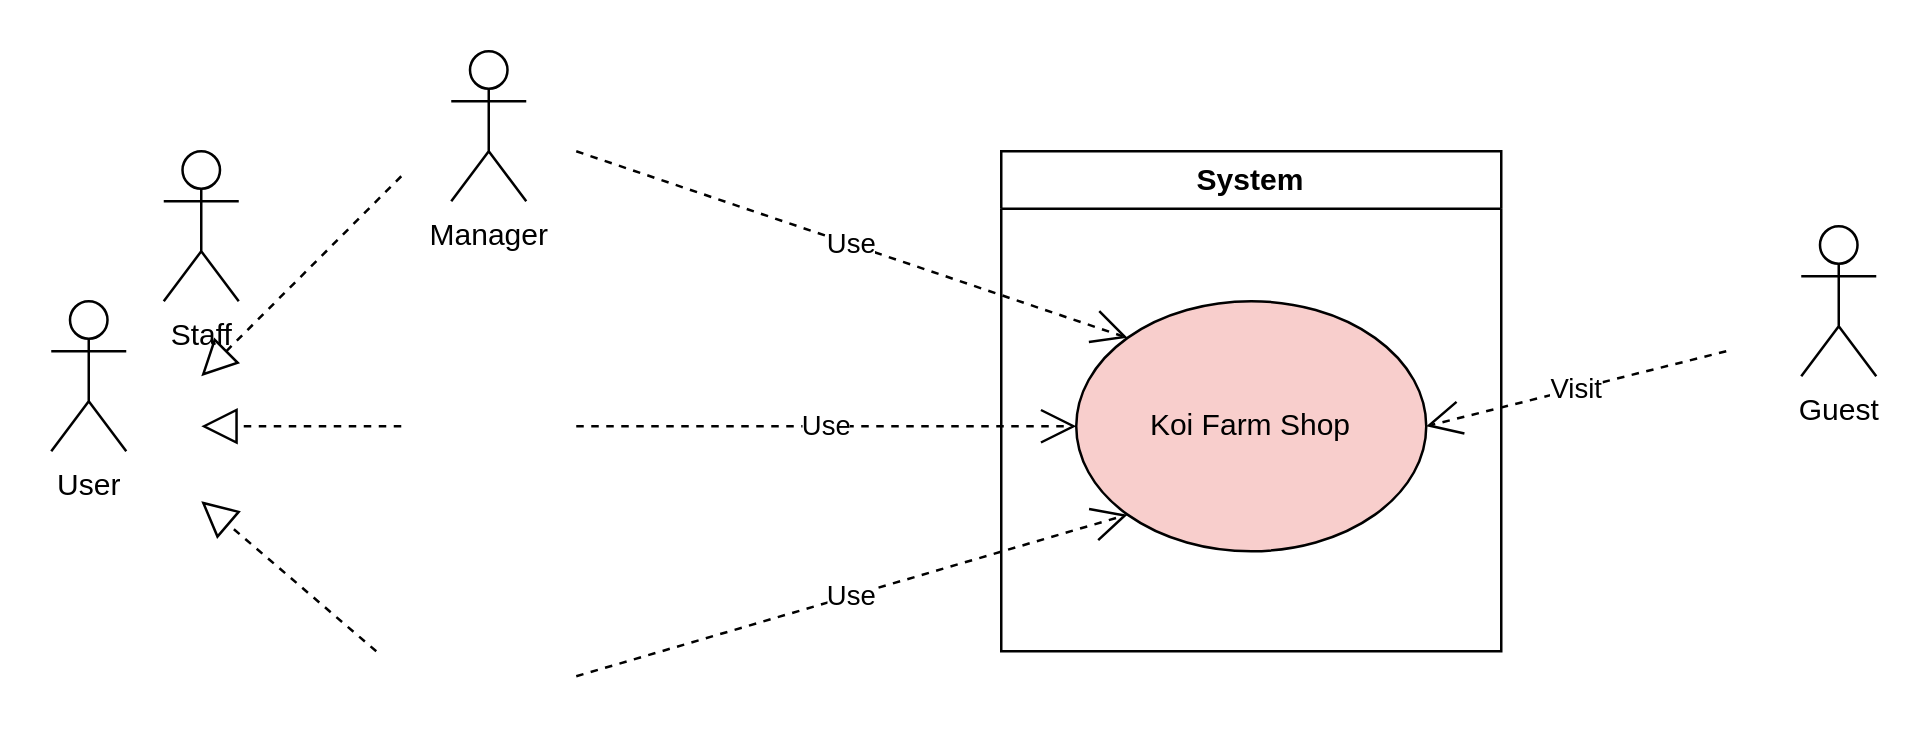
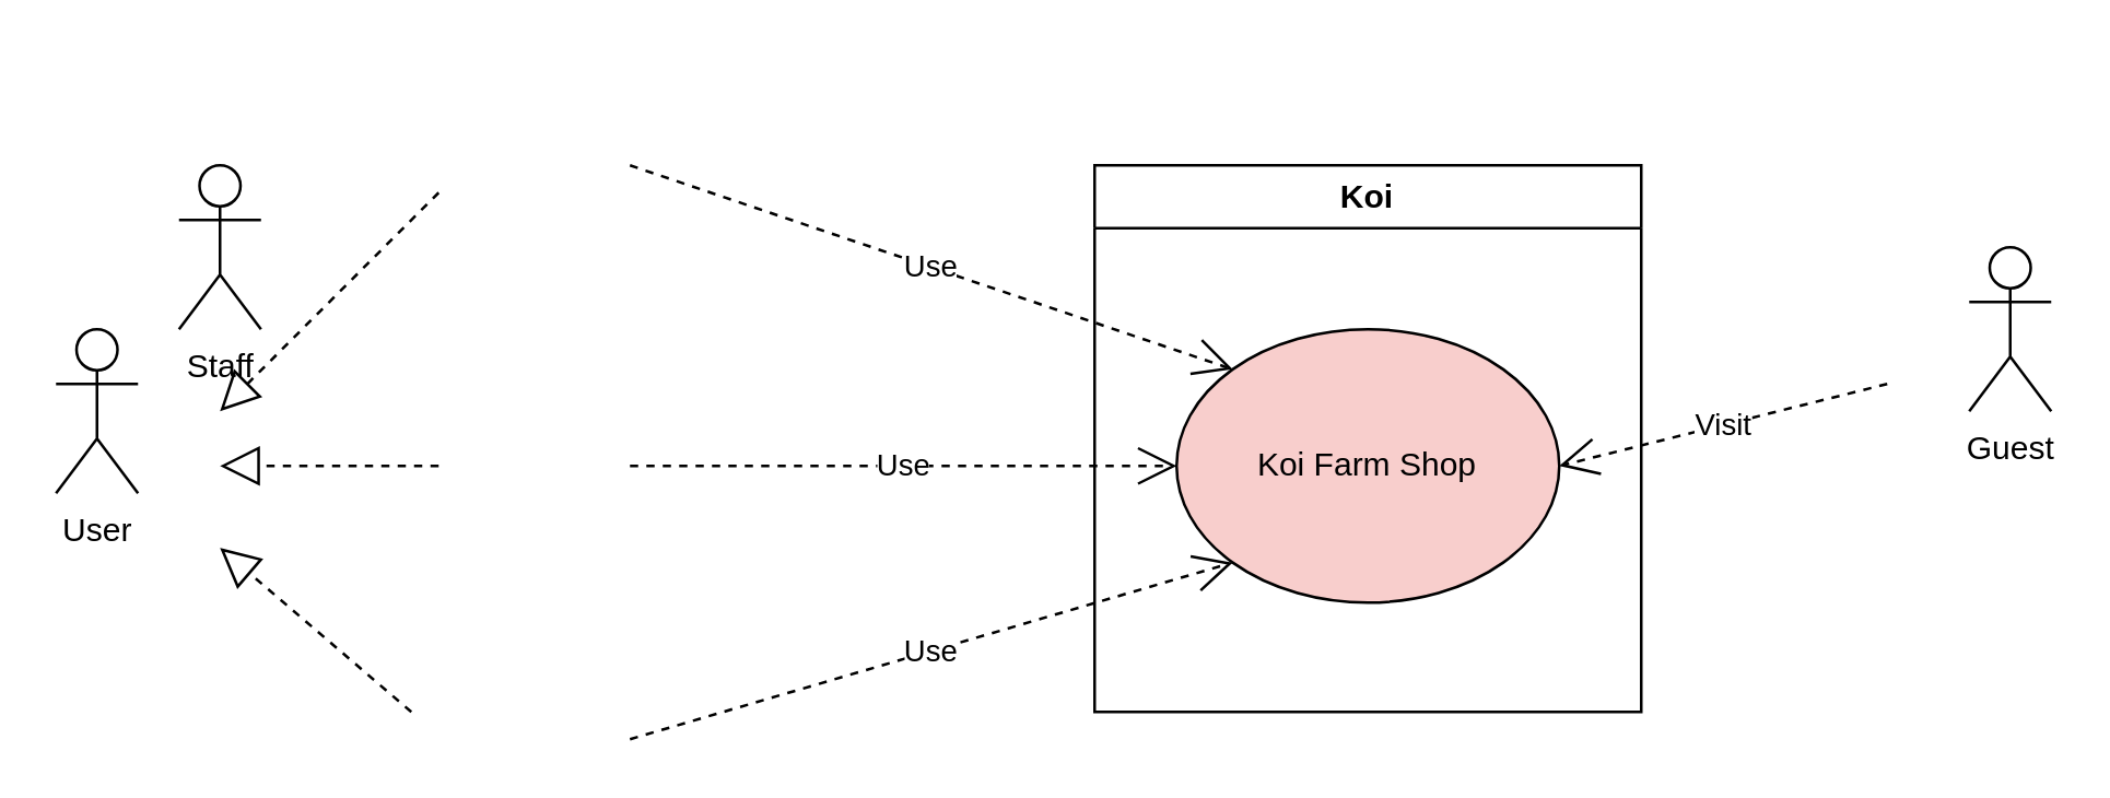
  <mxCell id="0" />
  <mxCell id="1" parent="0" />
- <mxCell id="2" value="System" style="swimlane;whiteSpace=wrap;html=1;" vertex="1" parent="1"><mxGeometry x="400" y="60" width="200" height="200" as="geometry" /></mxCell>
+ <mxCell id="2" value="Koi" style="swimlane;whiteSpace=wrap;html=1;" vertex="1" parent="1"><mxGeometry x="400" y="60" width="200" height="200" as="geometry" /></mxCell>
  <mxCell id="3" value="Koi Farm Shop" style="ellipse;whiteSpace=wrap;html=1;fillColor=#f8cecc;" vertex="1" parent="2"><mxGeometry x="30" y="60" width="140" height="100" as="geometry" /></mxCell>
  <mxCell id="4" value="Guest" style="shape=umlActor;verticalLabelPosition=bottom;verticalAlign=top;html=1;outlineConnect=0;" vertex="1" parent="1"><mxGeometry x="720" y="90" width="30" height="60" as="geometry" /></mxCell>
- <mxCell id="5" value="Manager" style="shape=umlActor;verticalLabelPosition=bottom;verticalAlign=top;html=1;outlineConnect=0;" vertex="1" parent="1"><mxGeometry x="180" y="20" width="30" height="60" as="geometry" /></mxCell>
  <mxCell id="6" value="Staff" style="shape=umlActor;verticalLabelPosition=bottom;verticalAlign=top;html=1;outlineConnect=0;" vertex="1" parent="1"><mxGeometry x="65" y="60" width="30" height="60" as="geometry" /></mxCell>
  <mxCell id="7" value="Use" style="endArrow=open;endSize=12;dashed=1;html=1;rounded=0;entryX=0;entryY=0;entryDx=0;entryDy=0;" edge="1" parent="1" target="3"><mxGeometry width="160" relative="1" as="geometry"><mxPoint x="230" y="60" as="sourcePoint" /><mxPoint x="450" y="150" as="targetPoint" /></mxGeometry></mxCell>
  <mxCell id="8" value="Use" style="endArrow=open;endSize=12;dashed=1;html=1;rounded=0;entryX=0;entryY=0.5;entryDx=0;entryDy=0;" edge="1" parent="1" target="3"><mxGeometry width="160" relative="1" as="geometry"><mxPoint x="230" y="170" as="sourcePoint" /><mxPoint x="450" y="150" as="targetPoint" /></mxGeometry></mxCell>
  <mxCell id="9" value="Use" style="endArrow=open;endSize=12;dashed=1;html=1;rounded=0;entryX=0;entryY=1;entryDx=0;entryDy=0;" edge="1" parent="1" target="3"><mxGeometry width="160" relative="1" as="geometry"><mxPoint x="230" y="270" as="sourcePoint" /><mxPoint x="450" y="150" as="targetPoint" /></mxGeometry></mxCell>
  <mxCell id="10" value="Visit" style="endArrow=open;endSize=12;dashed=1;html=1;rounded=0;entryX=1;entryY=0.5;entryDx=0;entryDy=0;" edge="1" parent="1" target="3"><mxGeometry width="160" relative="1" as="geometry"><mxPoint x="690" y="140" as="sourcePoint" /><mxPoint x="450" y="150" as="targetPoint" /></mxGeometry></mxCell>
  <mxCell id="11" value="User" style="shape=umlActor;verticalLabelPosition=bottom;verticalAlign=top;html=1;" vertex="1" parent="1"><mxGeometry x="20" y="120" width="30" height="60" as="geometry" /></mxCell>
  <mxCell id="12" value="" style="endArrow=block;dashed=1;endFill=0;endSize=12;html=1;rounded=0;" edge="1" parent="1"><mxGeometry width="160" relative="1" as="geometry"><mxPoint x="160" y="170" as="sourcePoint" /><mxPoint x="80" y="170" as="targetPoint" /></mxGeometry></mxCell>
  <mxCell id="13" value="" style="endArrow=block;dashed=1;endFill=0;endSize=12;html=1;rounded=0;" edge="1" parent="1"><mxGeometry width="160" relative="1" as="geometry"><mxPoint x="160" y="70" as="sourcePoint" /><mxPoint x="80" y="150" as="targetPoint" /></mxGeometry></mxCell>
  <mxCell id="14" value="" style="endArrow=block;dashed=1;endFill=0;endSize=12;html=1;rounded=0;" edge="1" parent="1"><mxGeometry width="160" relative="1" as="geometry"><mxPoint x="150" y="260" as="sourcePoint" /><mxPoint x="80" y="200" as="targetPoint" /></mxGeometry></mxCell>
